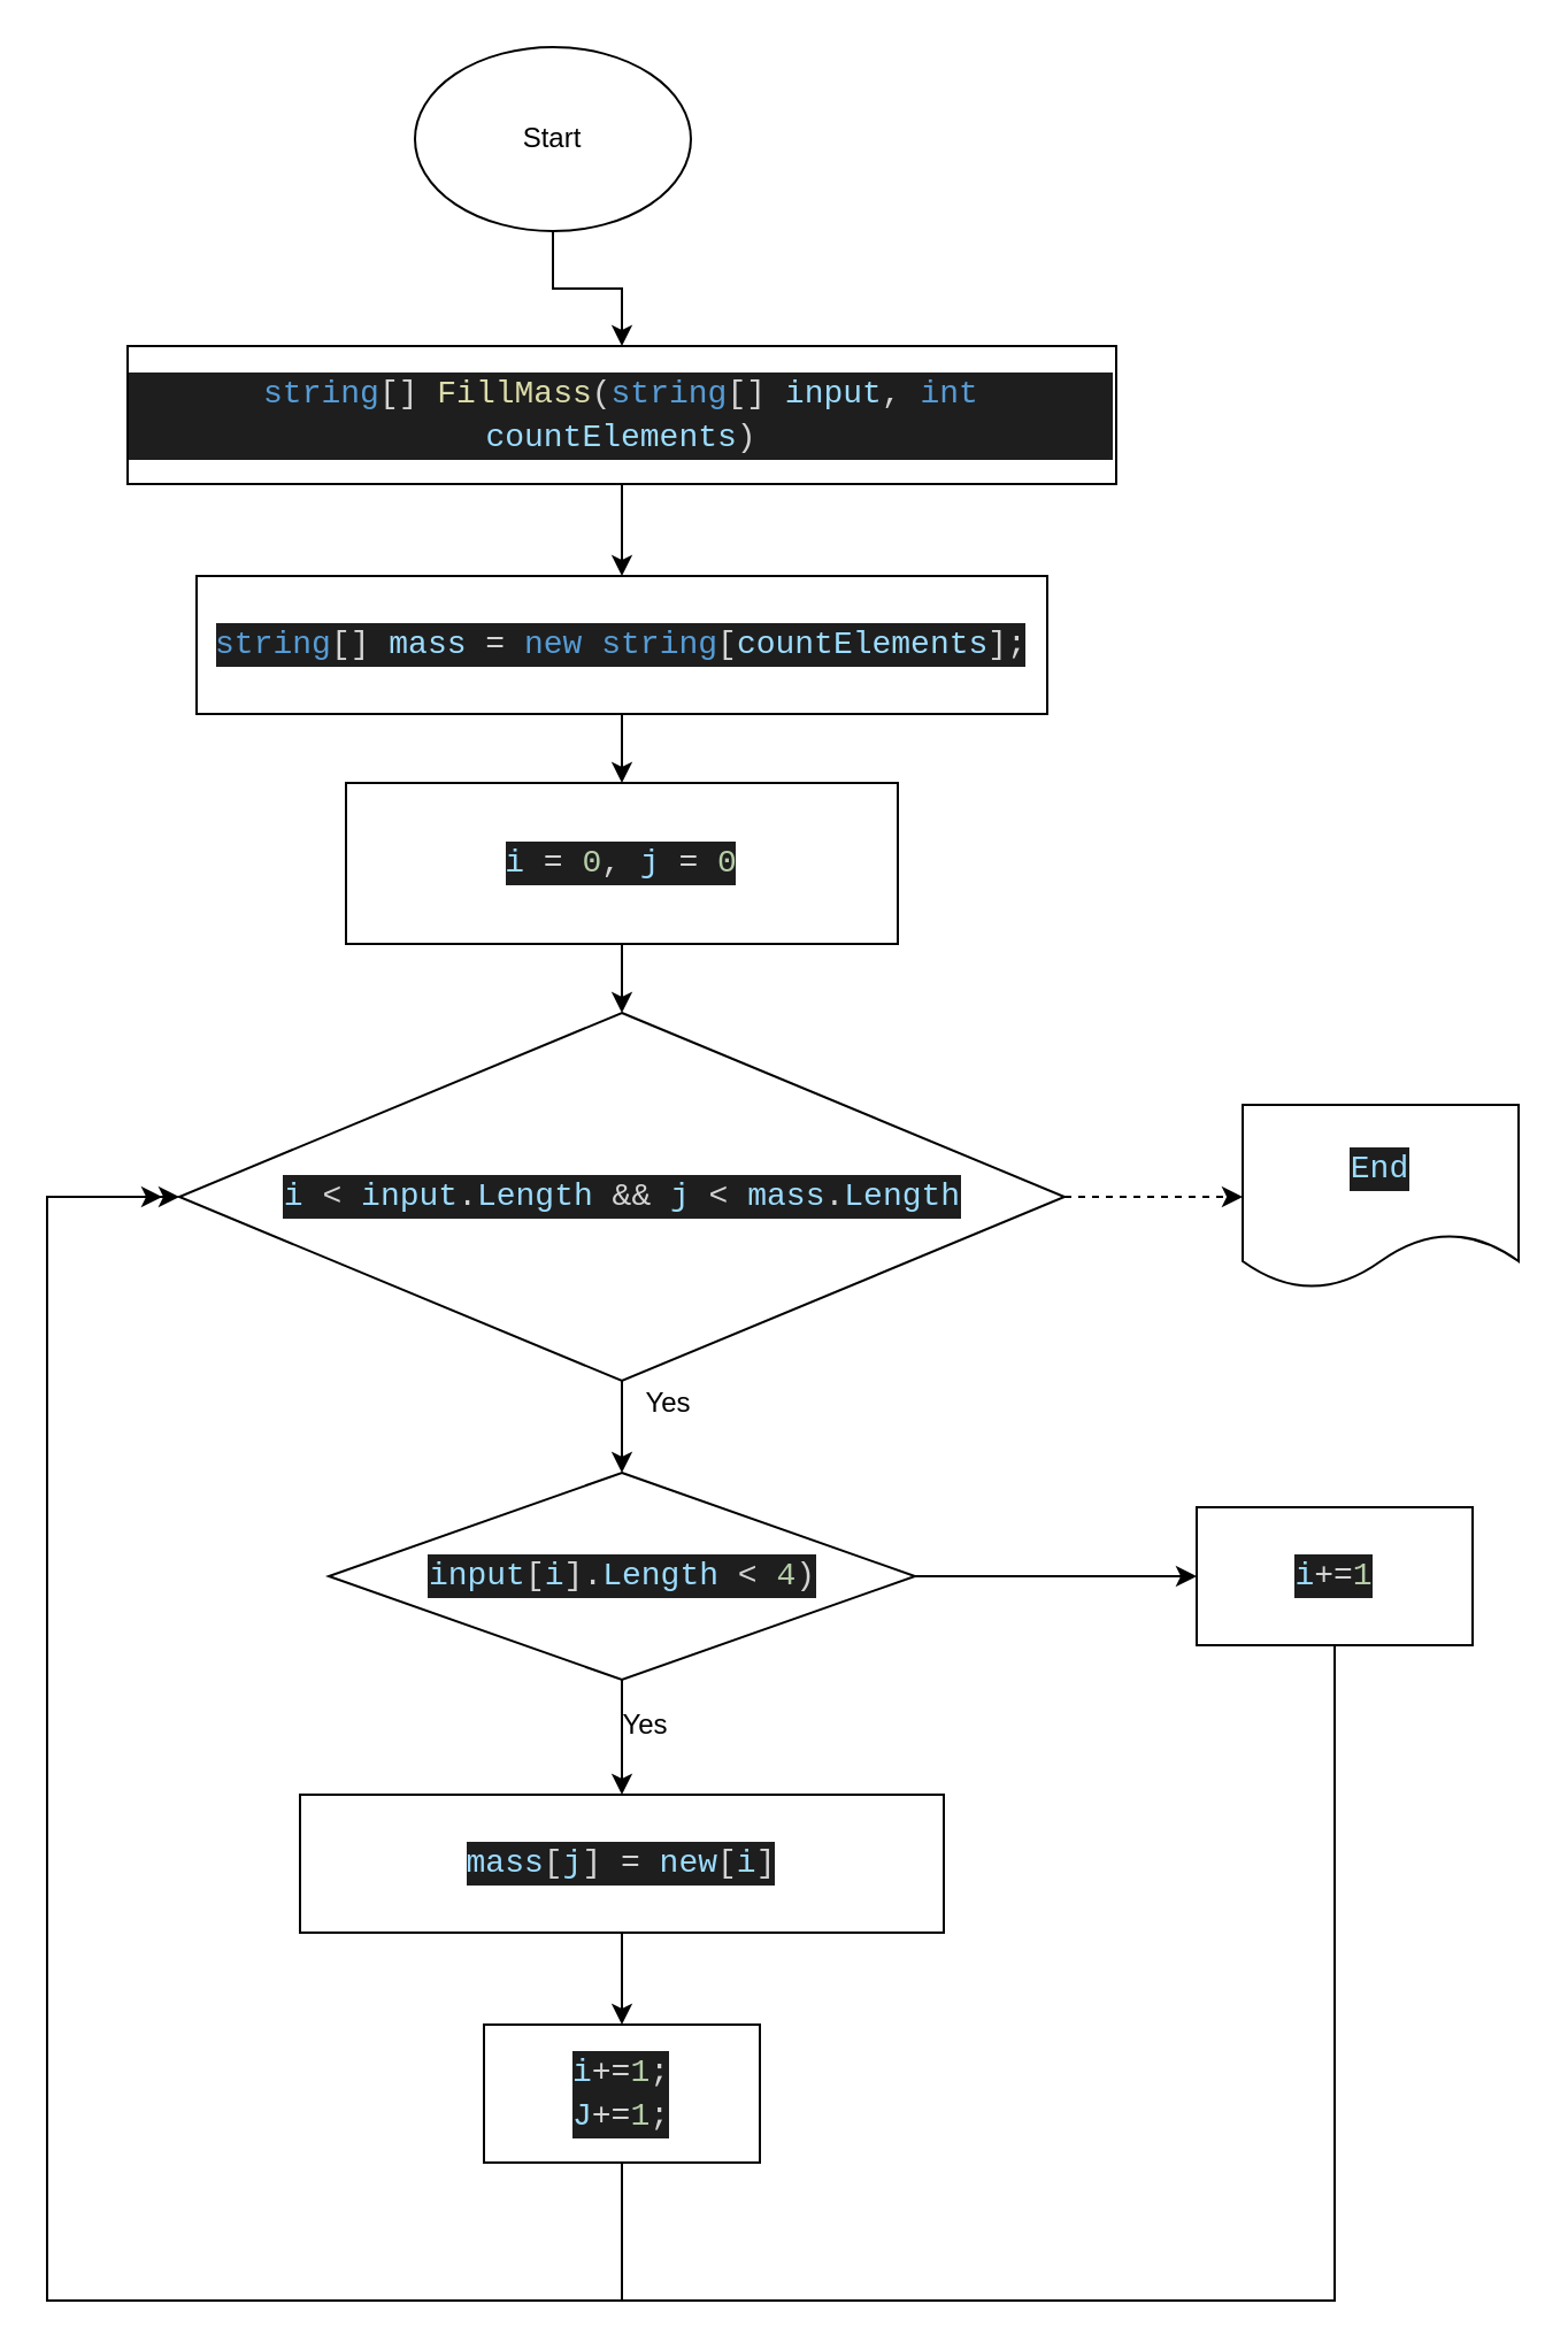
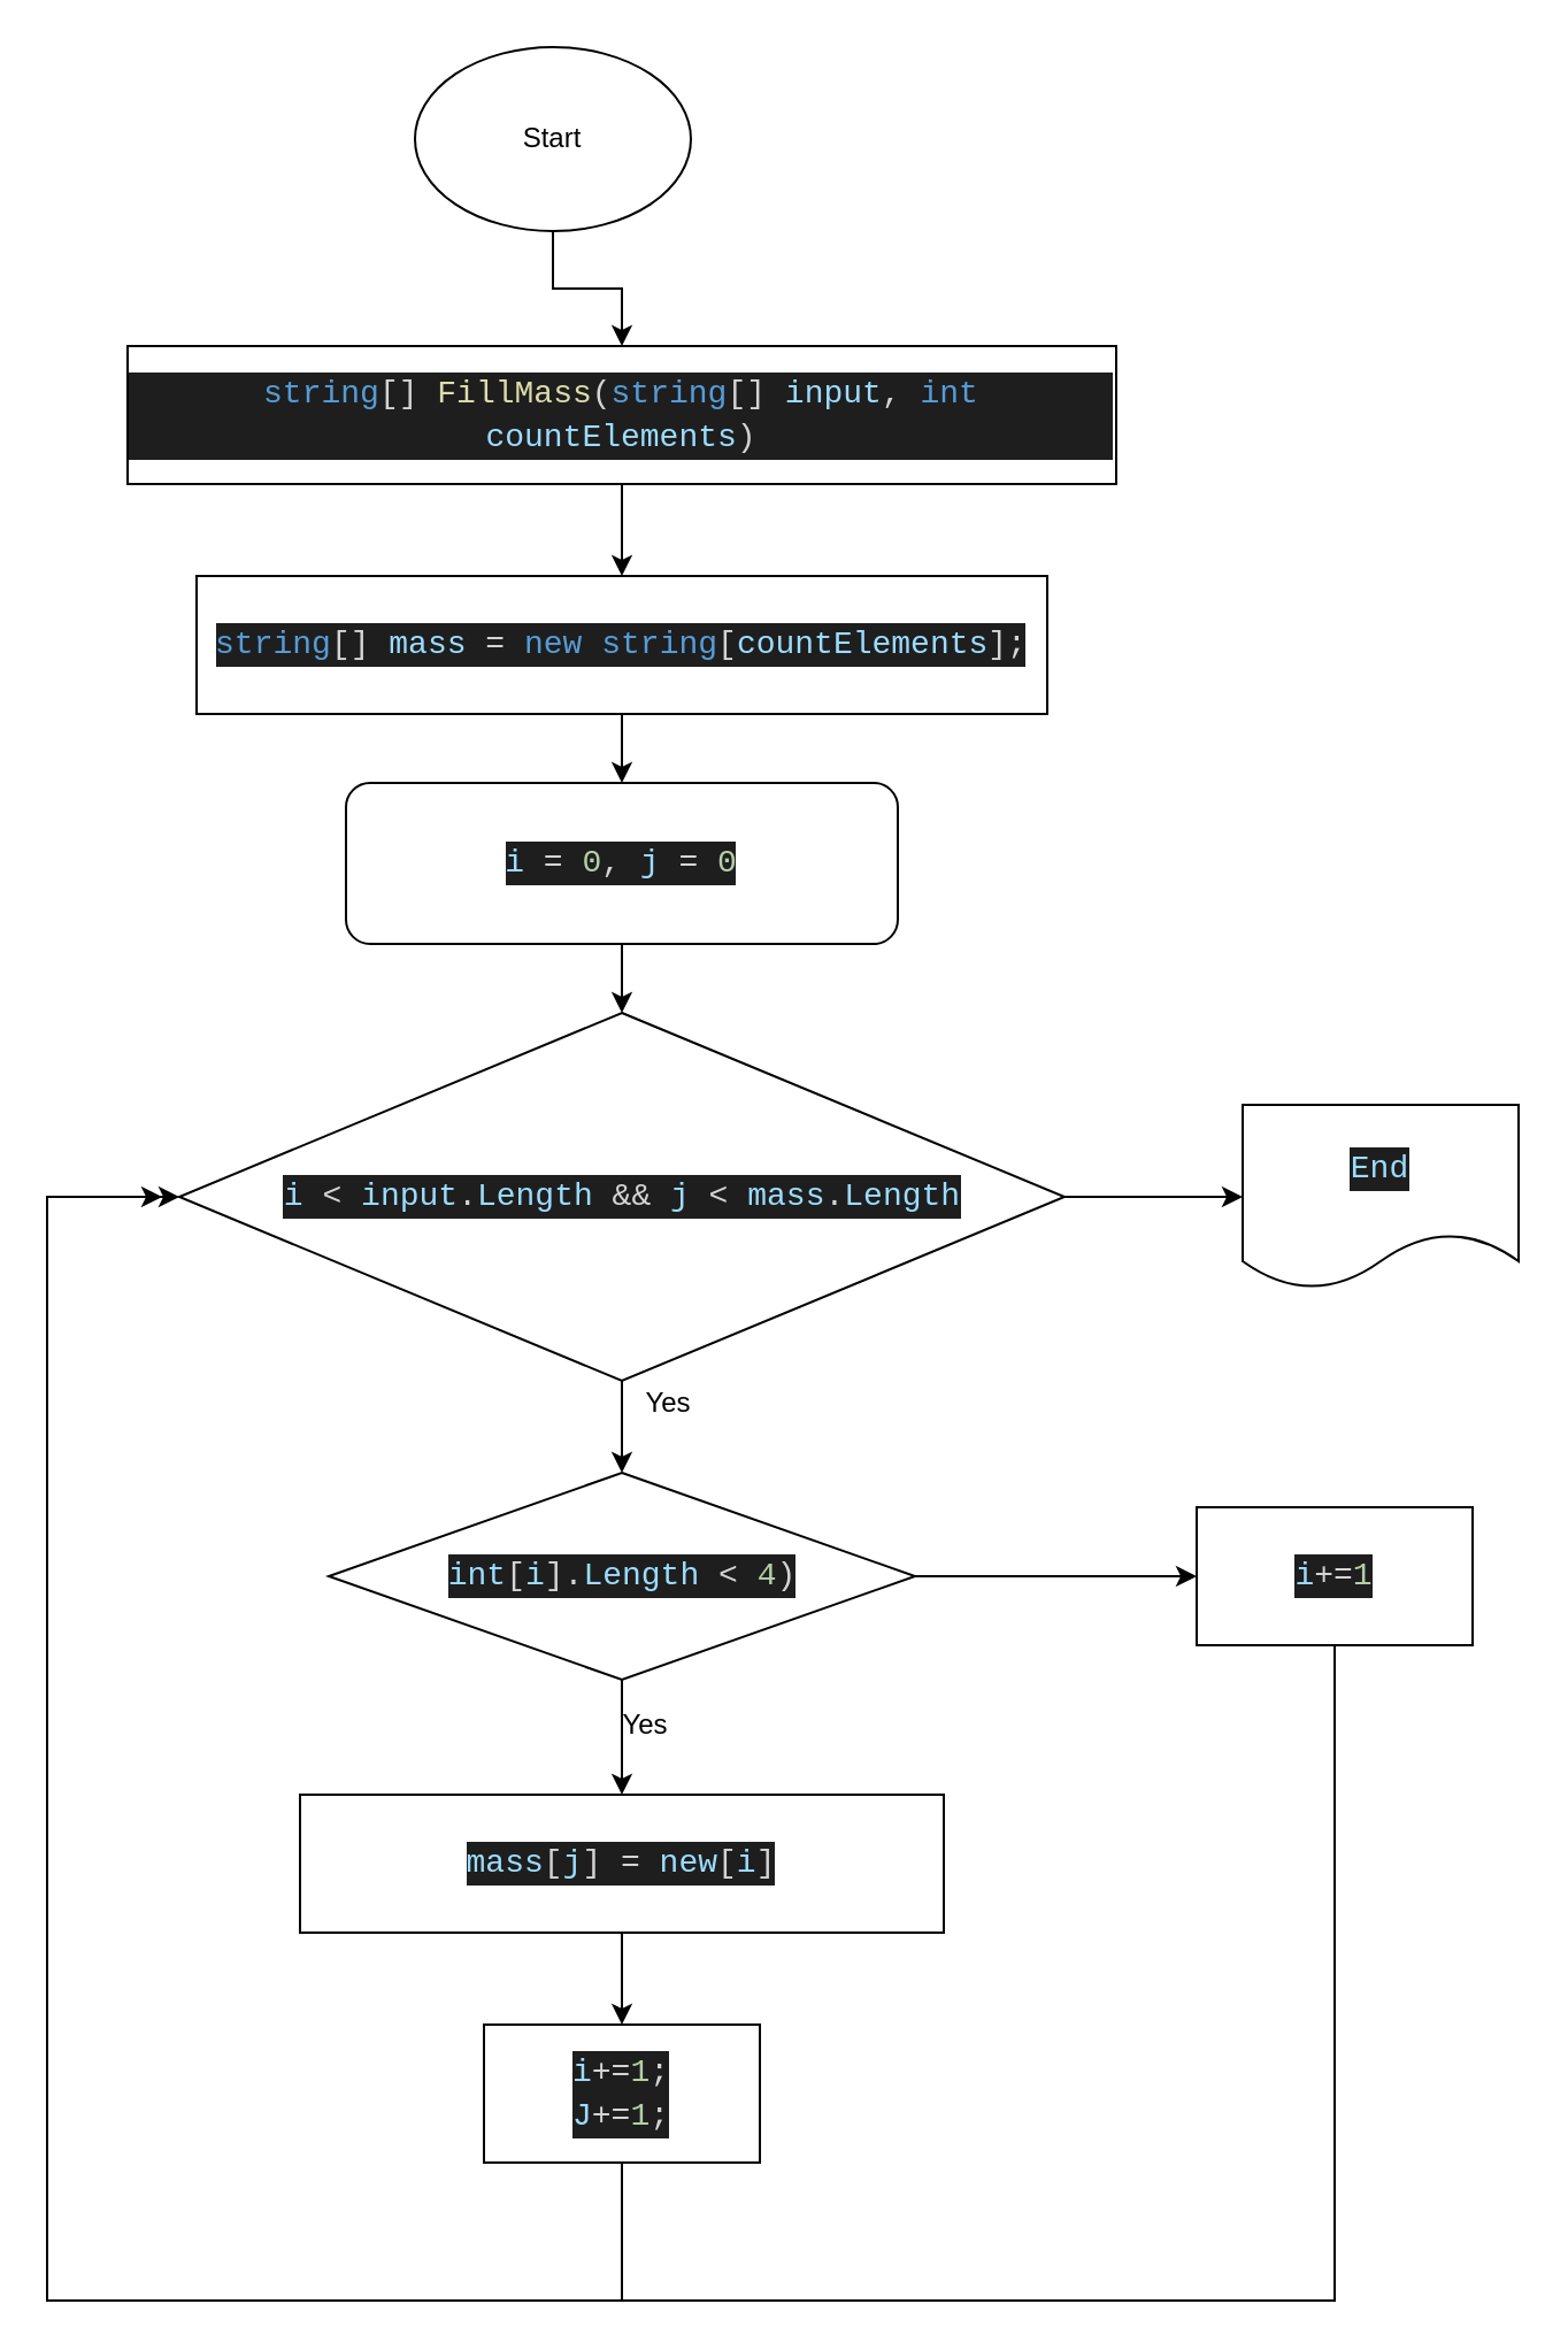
  <mxCell id="0" />
  <mxCell id="1" parent="0" />
  <mxCell id="2" style="edgeStyle=orthogonalEdgeStyle;rounded=0;orthogonalLoop=1;jettySize=auto;html=1;" edge="1" parent="1" source="3"><mxGeometry relative="1" as="geometry"><mxPoint x="270" y="250" as="targetPoint" /></mxGeometry></mxCell>
  <mxCell id="3" value="&lt;div style=&quot;color: rgb(212, 212, 212); background-color: rgb(30, 30, 30); font-family: Consolas, &amp;quot;Courier New&amp;quot;, monospace; font-size: 14px; line-height: 19px;&quot;&gt;&lt;span style=&quot;color: #569cd6;&quot;&gt;string&lt;/span&gt;[] &lt;span style=&quot;color: #dcdcaa;&quot;&gt;FillMass&lt;/span&gt;(&lt;span style=&quot;color: #569cd6;&quot;&gt;string&lt;/span&gt;[] &lt;span style=&quot;color: #9cdcfe;&quot;&gt;input&lt;/span&gt;, &lt;span style=&quot;color: #569cd6;&quot;&gt;int&lt;/span&gt; &lt;span style=&quot;color: #9cdcfe;&quot;&gt;countElements&lt;/span&gt;)&lt;/div&gt;" style="rounded=0;whiteSpace=wrap;html=1;" vertex="1" parent="1"><mxGeometry x="55" y="150" width="430" height="60" as="geometry" /></mxCell>
  <mxCell id="4" value="" style="edgeStyle=orthogonalEdgeStyle;rounded=0;orthogonalLoop=1;jettySize=auto;html=1;" edge="1" parent="1" source="5" target="12"><mxGeometry relative="1" as="geometry" /></mxCell>
  <mxCell id="5" value="&lt;div style=&quot;color: rgb(212, 212, 212); background-color: rgb(30, 30, 30); font-family: Consolas, &amp;quot;Courier New&amp;quot;, monospace; font-size: 14px; line-height: 19px;&quot;&gt;&lt;span style=&quot;color: #569cd6;&quot;&gt;string&lt;/span&gt;[] &lt;span style=&quot;color: #9cdcfe;&quot;&gt;mass&lt;/span&gt; = &lt;span style=&quot;color: #569cd6;&quot;&gt;new&lt;/span&gt; &lt;span style=&quot;color: #569cd6;&quot;&gt;string&lt;/span&gt;[&lt;span style=&quot;color: #9cdcfe;&quot;&gt;countElements&lt;/span&gt;];&lt;/div&gt;" style="rounded=0;whiteSpace=wrap;html=1;" vertex="1" parent="1"><mxGeometry x="85" y="250" width="370" height="60" as="geometry" /></mxCell>
  <mxCell id="6" value="" style="edgeStyle=orthogonalEdgeStyle;rounded=0;orthogonalLoop=1;jettySize=auto;html=1;" edge="1" parent="1" source="7" target="3"><mxGeometry relative="1" as="geometry" /></mxCell>
  <mxCell id="7" value="Start" style="ellipse;whiteSpace=wrap;html=1;" vertex="1" parent="1"><mxGeometry x="180" y="20" width="120" height="80" as="geometry" /></mxCell>
  <mxCell id="8" style="edgeStyle=orthogonalEdgeStyle;rounded=0;orthogonalLoop=1;jettySize=auto;html=1;entryX=0.5;entryY=0;entryDx=0;entryDy=0;" edge="1" parent="1" source="10" target="15"><mxGeometry relative="1" as="geometry" /></mxCell>
- <mxCell id="9" style="edgeStyle=orthogonalEdgeStyle;rounded=0;orthogonalLoop=1;jettySize=auto;html=1;dashed=1;" edge="1" parent="1" source="10" target="18"><mxGeometry relative="1" as="geometry"><mxPoint x="530" y="520" as="targetPoint" /></mxGeometry></mxCell>
+ <mxCell id="9" style="edgeStyle=orthogonalEdgeStyle;rounded=0;orthogonalLoop=1;jettySize=auto;html=1;" edge="1" parent="1" source="10" target="18"><mxGeometry relative="1" as="geometry"><mxPoint x="530" y="520" as="targetPoint" /></mxGeometry></mxCell>
  <mxCell id="10" value="&lt;div style=&quot;color: rgb(212, 212, 212); background-color: rgb(30, 30, 30); font-family: Consolas, &amp;quot;Courier New&amp;quot;, monospace; font-size: 14px; line-height: 19px;&quot;&gt;&lt;span style=&quot;color: #9cdcfe;&quot;&gt;i&lt;/span&gt; &amp;lt; &lt;span style=&quot;color: #9cdcfe;&quot;&gt;input&lt;/span&gt;.&lt;span style=&quot;color: #9cdcfe;&quot;&gt;Length&lt;/span&gt; &amp;amp;&amp;amp; &lt;span style=&quot;color: #9cdcfe;&quot;&gt;j&lt;/span&gt; &amp;lt; &lt;span style=&quot;color: #9cdcfe;&quot;&gt;mass&lt;/span&gt;.&lt;span style=&quot;color: #9cdcfe;&quot;&gt;Length&lt;/span&gt;&lt;/div&gt;" style="rhombus;whiteSpace=wrap;html=1;" vertex="1" parent="1"><mxGeometry x="77.5" y="440" width="385" height="160" as="geometry" /></mxCell>
  <mxCell id="11" style="edgeStyle=orthogonalEdgeStyle;rounded=0;orthogonalLoop=1;jettySize=auto;html=1;entryX=0.5;entryY=0;entryDx=0;entryDy=0;" edge="1" parent="1" source="12" target="10"><mxGeometry relative="1" as="geometry" /></mxCell>
- <mxCell id="12" value="&lt;div style=&quot;color: rgb(212, 212, 212); background-color: rgb(30, 30, 30); font-family: Consolas, &amp;quot;Courier New&amp;quot;, monospace; font-size: 14px; line-height: 19px;&quot;&gt;&lt;span style=&quot;color: #9cdcfe;&quot;&gt;i&lt;/span&gt; = &lt;span style=&quot;color: #b5cea8;&quot;&gt;0&lt;/span&gt;, &lt;span style=&quot;color: #9cdcfe;&quot;&gt;j&lt;/span&gt; = &lt;span style=&quot;color: #b5cea8;&quot;&gt;0&lt;/span&gt;&lt;/div&gt;" style="rounded=0;whiteSpace=wrap;html=1;" vertex="1" parent="1"><mxGeometry x="150" y="340" width="240" height="70" as="geometry" /></mxCell>
+ <mxCell id="12" value="&lt;div style=&quot;color: rgb(212, 212, 212); background-color: rgb(30, 30, 30); font-family: Consolas, &amp;quot;Courier New&amp;quot;, monospace; font-size: 14px; line-height: 19px;&quot;&gt;&lt;span style=&quot;color: #9cdcfe;&quot;&gt;i&lt;/span&gt; = &lt;span style=&quot;color: #b5cea8;&quot;&gt;0&lt;/span&gt;, &lt;span style=&quot;color: #9cdcfe;&quot;&gt;j&lt;/span&gt; = &lt;span style=&quot;color: #b5cea8;&quot;&gt;0&lt;/span&gt;&lt;/div&gt;" style="whiteSpace=wrap;html=1;rounded=1;" vertex="1" parent="1"><mxGeometry x="150" y="340" width="240" height="70" as="geometry" /></mxCell>
  <mxCell id="13" style="edgeStyle=orthogonalEdgeStyle;rounded=0;orthogonalLoop=1;jettySize=auto;html=1;" edge="1" parent="1" source="15"><mxGeometry relative="1" as="geometry"><mxPoint x="270" y="780" as="targetPoint" /></mxGeometry></mxCell>
  <mxCell id="14" style="edgeStyle=orthogonalEdgeStyle;rounded=0;orthogonalLoop=1;jettySize=auto;html=1;" edge="1" parent="1" source="15"><mxGeometry relative="1" as="geometry"><mxPoint x="520" y="685" as="targetPoint" /></mxGeometry></mxCell>
- <mxCell id="15" value="&lt;div style=&quot;color: rgb(212, 212, 212); background-color: rgb(30, 30, 30); font-family: Consolas, &amp;quot;Courier New&amp;quot;, monospace; font-size: 14px; line-height: 19px;&quot;&gt;&lt;span style=&quot;color: #9cdcfe;&quot;&gt;input&lt;/span&gt;[&lt;span style=&quot;color: #9cdcfe;&quot;&gt;i&lt;/span&gt;].&lt;span style=&quot;color: #9cdcfe;&quot;&gt;Length&lt;/span&gt; &amp;lt; &lt;span style=&quot;color: #b5cea8;&quot;&gt;4&lt;/span&gt;)&lt;/div&gt;" style="rhombus;whiteSpace=wrap;html=1;" vertex="1" parent="1"><mxGeometry x="142.5" y="640" width="255" height="90" as="geometry" /></mxCell>
+ <mxCell id="15" value="&lt;div style=&quot;color: rgb(212, 212, 212); background-color: rgb(30, 30, 30); font-family: Consolas, &amp;quot;Courier New&amp;quot;, monospace; font-size: 14px; line-height: 19px;&quot;&gt;&lt;span style=&quot;color: #9cdcfe;&quot;&gt;int&lt;/span&gt;[&lt;span style=&quot;color: #9cdcfe;&quot;&gt;i&lt;/span&gt;].&lt;span style=&quot;color: #9cdcfe;&quot;&gt;Length&lt;/span&gt; &amp;lt; &lt;span style=&quot;color: #b5cea8;&quot;&gt;4&lt;/span&gt;)&lt;/div&gt;" style="rhombus;whiteSpace=wrap;html=1;" vertex="1" parent="1"><mxGeometry x="142.5" y="640" width="255" height="90" as="geometry" /></mxCell>
  <mxCell id="16" value="Yes" style="text;html=1;align=center;verticalAlign=middle;resizable=0;points=[];autosize=1;strokeColor=none;fillColor=none;" vertex="1" parent="1"><mxGeometry x="265" y="740" width="30" height="20" as="geometry" /></mxCell>
  <mxCell id="17" value="Yes" style="text;html=1;align=center;verticalAlign=middle;resizable=0;points=[];autosize=1;strokeColor=none;fillColor=none;" vertex="1" parent="1"><mxGeometry x="275" y="600" width="30" height="20" as="geometry" /></mxCell>
  <mxCell id="18" value="&lt;div style=&quot;color: rgb(212, 212, 212); background-color: rgb(30, 30, 30); font-family: Consolas, &amp;quot;Courier New&amp;quot;, monospace; font-size: 14px; line-height: 19px;&quot;&gt;&lt;span style=&quot;color: #9cdcfe;&quot;&gt;End&lt;/span&gt;&lt;/div&gt;" style="shape=document;whiteSpace=wrap;html=1;boundedLbl=1;" vertex="1" parent="1"><mxGeometry x="540" y="480" width="120" height="80" as="geometry" /></mxCell>
  <mxCell id="19" style="edgeStyle=orthogonalEdgeStyle;rounded=0;orthogonalLoop=1;jettySize=auto;html=1;" edge="1" parent="1" source="20"><mxGeometry relative="1" as="geometry"><mxPoint x="270" y="880" as="targetPoint" /></mxGeometry></mxCell>
  <mxCell id="20" value="&lt;div style=&quot;color: rgb(212, 212, 212); background-color: rgb(30, 30, 30); font-family: Consolas, &amp;quot;Courier New&amp;quot;, monospace; font-size: 14px; line-height: 19px;&quot;&gt;&lt;span style=&quot;color: #9cdcfe;&quot;&gt;mass&lt;/span&gt;[&lt;span style=&quot;color: #9cdcfe;&quot;&gt;j&lt;/span&gt;] = &lt;span style=&quot;color: #9cdcfe;&quot;&gt;new&lt;/span&gt;[&lt;span style=&quot;color: #9cdcfe;&quot;&gt;i&lt;/span&gt;]&lt;br&gt;&lt;/div&gt;" style="rounded=0;whiteSpace=wrap;html=1;" vertex="1" parent="1"><mxGeometry x="130" y="780" width="280" height="60" as="geometry" /></mxCell>
  <mxCell id="21" style="edgeStyle=orthogonalEdgeStyle;rounded=0;orthogonalLoop=1;jettySize=auto;html=1;entryX=0;entryY=0.5;entryDx=0;entryDy=0;startArrow=none;exitX=0.5;exitY=1;exitDx=0;exitDy=0;" edge="1" parent="1" source="22" target="10"><mxGeometry relative="1" as="geometry"><mxPoint x="220" y="1000" as="sourcePoint" /><Array as="points"><mxPoint x="270" y="1000" /><mxPoint x="20" y="1000" /><mxPoint x="20" y="520" /></Array></mxGeometry></mxCell>
  <mxCell id="22" value="&lt;div style=&quot;color: rgb(212, 212, 212); background-color: rgb(30, 30, 30); font-family: Consolas, &amp;quot;Courier New&amp;quot;, monospace; font-size: 14px; line-height: 19px;&quot;&gt;&lt;div&gt;&lt;span style=&quot;color: #9cdcfe;&quot;&gt;i&lt;/span&gt;+=&lt;span style=&quot;color: #b5cea8;&quot;&gt;1&lt;/span&gt;;&lt;/div&gt;&lt;div&gt;&lt;span style=&quot;color: #9cdcfe;&quot;&gt;J&lt;/span&gt;+=&lt;span style=&quot;color: #b5cea8;&quot;&gt;1&lt;/span&gt;;&lt;/div&gt;&lt;/div&gt;" style="rounded=0;whiteSpace=wrap;html=1;" vertex="1" parent="1"><mxGeometry x="210" y="880" width="120" height="60" as="geometry" /></mxCell>
  <mxCell id="23" style="edgeStyle=orthogonalEdgeStyle;rounded=0;orthogonalLoop=1;jettySize=auto;html=1;" edge="1" parent="1" source="24"><mxGeometry relative="1" as="geometry"><mxPoint x="70" y="520" as="targetPoint" /><Array as="points"><mxPoint x="580" y="1000" /><mxPoint x="20" y="1000" /><mxPoint x="20" y="520" /></Array></mxGeometry></mxCell>
  <mxCell id="24" value="&lt;div style=&quot;color: rgb(212, 212, 212); background-color: rgb(30, 30, 30); font-family: Consolas, &amp;quot;Courier New&amp;quot;, monospace; font-size: 14px; line-height: 19px;&quot;&gt;&lt;div&gt;&lt;span style=&quot;color: #9cdcfe;&quot;&gt;i&lt;/span&gt;+=&lt;span style=&quot;color: #b5cea8;&quot;&gt;1&lt;/span&gt;&lt;/div&gt;&lt;/div&gt;" style="rounded=0;whiteSpace=wrap;html=1;" vertex="1" parent="1"><mxGeometry x="520" y="655" width="120" height="60" as="geometry" /></mxCell>
